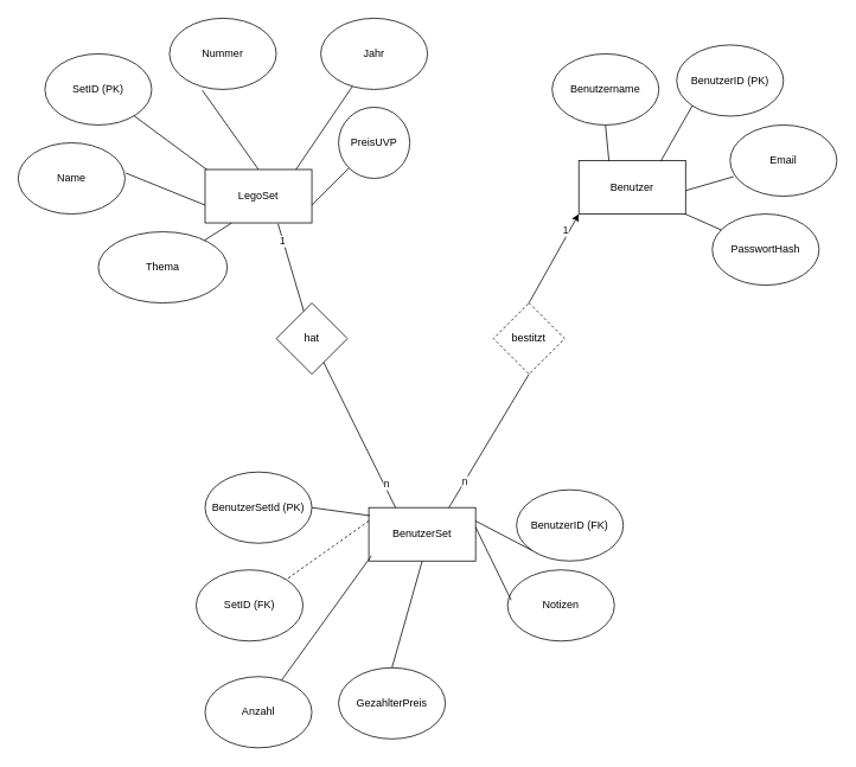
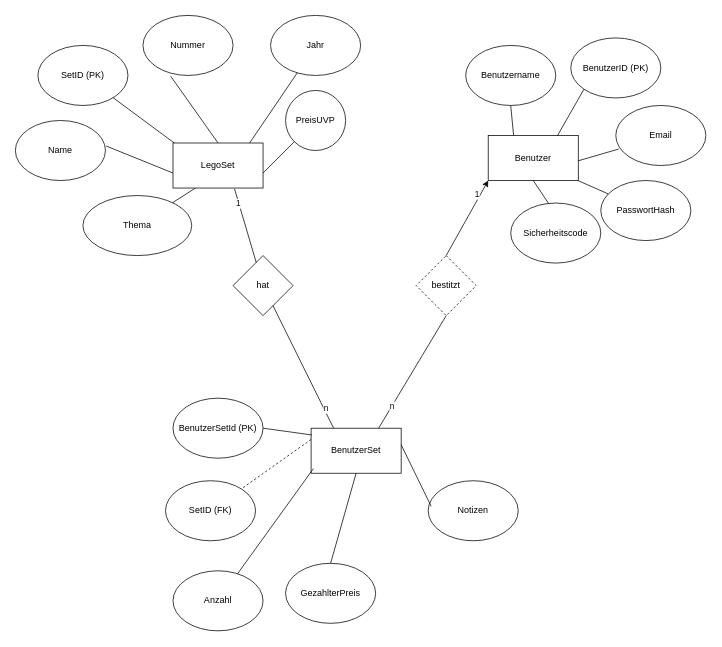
  <mxCell id="0" />
  <mxCell id="1" parent="0" />
  <mxCell id="2" value="BenutzerID (PK)" style="ellipse;whiteSpace=wrap;html=1;" vertex="1" parent="1"><mxGeometry x="760" y="50" width="120" height="80" as="geometry" /></mxCell>
  <mxCell id="3" value="Benutzername" style="ellipse;whiteSpace=wrap;html=1;" vertex="1" parent="1"><mxGeometry x="620" y="60" width="120" height="80" as="geometry" /></mxCell>
  <mxCell id="4" value="Email" style="ellipse;whiteSpace=wrap;html=1;" vertex="1" parent="1"><mxGeometry x="820" y="140" width="120" height="80" as="geometry" /></mxCell>
  <mxCell id="5" value="PasswortHash" style="ellipse;whiteSpace=wrap;html=1;" vertex="1" parent="1"><mxGeometry x="800" y="240" width="120" height="80" as="geometry" /></mxCell>
+ <mxCell id="6" value="Sicherheitscode" style="ellipse;whiteSpace=wrap;html=1;" vertex="1" parent="1"><mxGeometry x="680" y="270" width="120" height="80" as="geometry" /></mxCell>
  <mxCell id="7" value="" style="endArrow=none;html=1;rounded=0;entryX=0.958;entryY=0.725;entryDx=0;entryDy=0;entryPerimeter=0;" edge="1" parent="1" source="5"><mxGeometry width="50" height="50" relative="1" as="geometry"><mxPoint x="510" y="570" as="sourcePoint" /><mxPoint x="764.96" y="238" as="targetPoint" /></mxGeometry></mxCell>
+ <mxCell id="8" value="" style="endArrow=none;html=1;rounded=0;entryX=0.5;entryY=1;entryDx=0;entryDy=0;exitX=0.417;exitY=0;exitDx=0;exitDy=0;exitPerimeter=0;" edge="1" parent="1" source="6" target="24"><mxGeometry width="50" height="50" relative="1" as="geometry"><mxPoint x="830" y="290" as="sourcePoint" /><mxPoint x="701.96" y="263.04" as="targetPoint" /><Array as="points" /></mxGeometry></mxCell>
  <mxCell id="9" value="" style="endArrow=none;html=1;rounded=0;entryX=0.992;entryY=0.425;entryDx=0;entryDy=0;entryPerimeter=0;exitX=0.033;exitY=0.725;exitDx=0;exitDy=0;exitPerimeter=0;" edge="1" parent="1" source="4"><mxGeometry width="50" height="50" relative="1" as="geometry"><mxPoint x="840" y="300" as="sourcePoint" /><mxPoint x="769.04" y="214" as="targetPoint" /></mxGeometry></mxCell>
  <mxCell id="10" value="" style="endArrow=none;html=1;rounded=0;exitX=0;exitY=1;exitDx=0;exitDy=0;" edge="1" parent="1" source="2"><mxGeometry width="50" height="50" relative="1" as="geometry"><mxPoint x="850" y="310" as="sourcePoint" /><mxPoint x="739.479" y="185.161" as="targetPoint" /></mxGeometry></mxCell>
  <mxCell id="11" value="" style="endArrow=none;html=1;rounded=0;exitX=0.5;exitY=1;exitDx=0;exitDy=0;" edge="1" parent="1" source="3"><mxGeometry width="50" height="50" relative="1" as="geometry"><mxPoint x="860" y="320" as="sourcePoint" /><mxPoint x="684.204" y="183.886" as="targetPoint" /></mxGeometry></mxCell>
  <mxCell id="12" value="SetID (PK)" style="ellipse;whiteSpace=wrap;html=1;" vertex="1" parent="1"><mxGeometry x="50" y="60" width="120" height="80" as="geometry" /></mxCell>
  <mxCell id="13" value="" style="endArrow=none;html=1;rounded=0;exitX=0;exitY=0;exitDx=0;exitDy=0;" edge="1" parent="1" target="12"><mxGeometry width="50" height="50" relative="1" as="geometry"><mxPoint x="247.574" y="201.716" as="sourcePoint" /><mxPoint x="560" y="520" as="targetPoint" /></mxGeometry></mxCell>
  <mxCell id="14" value="Nummer" style="ellipse;whiteSpace=wrap;html=1;" vertex="1" parent="1"><mxGeometry x="190" y="20" width="120" height="80" as="geometry" /></mxCell>
  <mxCell id="15" value="Name" style="ellipse;whiteSpace=wrap;html=1;" vertex="1" parent="1"><mxGeometry x="20" y="160" width="120" height="80" as="geometry" /></mxCell>
  <mxCell id="16" value="Thema" style="ellipse;whiteSpace=wrap;html=1;" vertex="1" parent="1"><mxGeometry x="110" y="260" width="145" height="80" as="geometry" /></mxCell>
  <mxCell id="17" value="Jahr" style="ellipse;whiteSpace=wrap;html=1;" vertex="1" parent="1"><mxGeometry x="360" y="20" width="120" height="80" as="geometry" /></mxCell>
  <mxCell id="18" value="PreisUVP" style="ellipse;whiteSpace=wrap;html=1;" vertex="1" parent="1"><mxGeometry x="380" y="120" width="80" height="80" as="geometry" /></mxCell>
  <mxCell id="19" value="" style="endArrow=none;html=1;rounded=0;entryX=0.308;entryY=1.013;entryDx=0;entryDy=0;entryPerimeter=0;exitX=0.5;exitY=0;exitDx=0;exitDy=0;" edge="1" parent="1" target="14"><mxGeometry width="50" height="50" relative="1" as="geometry"><mxPoint x="290" y="190" as="sourcePoint" /><mxPoint x="190" y="135" as="targetPoint" /></mxGeometry></mxCell>
  <mxCell id="20" value="" style="endArrow=none;html=1;rounded=0;exitX=0.817;exitY=0.075;exitDx=0;exitDy=0;exitPerimeter=0;" edge="1" parent="1" target="17"><mxGeometry width="50" height="50" relative="1" as="geometry"><mxPoint x="328.04" y="196" as="sourcePoint" /><mxPoint x="297" y="151" as="targetPoint" /></mxGeometry></mxCell>
  <mxCell id="21" value="" style="endArrow=none;html=1;rounded=0;exitX=1;exitY=0.5;exitDx=0;exitDy=0;" edge="1" parent="1" target="18"><mxGeometry width="50" height="50" relative="1" as="geometry"><mxPoint x="350" y="230" as="sourcePoint" /><mxPoint x="307" y="161" as="targetPoint" /></mxGeometry></mxCell>
  <mxCell id="22" value="" style="endArrow=none;html=1;rounded=0;entryX=0.25;entryY=1;entryDx=0;entryDy=0;" edge="1" parent="1" source="16" target="25"><mxGeometry width="50" height="50" relative="1" as="geometry"><mxPoint x="320" y="210" as="sourcePoint" /><mxPoint x="256.718" y="263.282" as="targetPoint" /></mxGeometry></mxCell>
  <mxCell id="23" value="" style="endArrow=none;html=1;rounded=0;entryX=1.008;entryY=0.425;entryDx=0;entryDy=0;entryPerimeter=0;exitX=0;exitY=0.5;exitDx=0;exitDy=0;" edge="1" parent="1" target="15"><mxGeometry width="50" height="50" relative="1" as="geometry"><mxPoint x="230" y="230" as="sourcePoint" /><mxPoint x="327" y="181" as="targetPoint" /></mxGeometry></mxCell>
  <mxCell id="24" value="Benutzer" style="rounded=0;whiteSpace=wrap;html=1;" vertex="1" parent="1"><mxGeometry x="650" y="180" width="120" height="60" as="geometry" /></mxCell>
  <mxCell id="25" value="LegoSet" style="rounded=0;whiteSpace=wrap;html=1;" vertex="1" parent="1"><mxGeometry x="230" y="190" width="120" height="60" as="geometry" /></mxCell>
  <mxCell id="26" value="BenutzerSet" style="rounded=0;whiteSpace=wrap;html=1;" vertex="1" parent="1"><mxGeometry x="414" y="570" width="120" height="60" as="geometry" /></mxCell>
  <mxCell id="27" value="BenutzerSetId (PK)" style="ellipse;whiteSpace=wrap;html=1;" vertex="1" parent="1"><mxGeometry x="230" y="530" width="120" height="80" as="geometry" /></mxCell>
- <mxCell id="28" value="BenutzerID (FK)" style="ellipse;whiteSpace=wrap;html=1;" vertex="1" parent="1"><mxGeometry x="580" y="550" width="120" height="80" as="geometry" /></mxCell>
  <mxCell id="29" value="SetID (FK)" style="ellipse;whiteSpace=wrap;html=1;" vertex="1" parent="1"><mxGeometry x="220" y="640" width="120" height="80" as="geometry" /></mxCell>
  <mxCell id="30" value="Anzahl" style="ellipse;whiteSpace=wrap;html=1;" vertex="1" parent="1"><mxGeometry x="230" y="760" width="120" height="80" as="geometry" /></mxCell>
  <mxCell id="31" value="GezahlterPreis" style="ellipse;whiteSpace=wrap;html=1;" vertex="1" parent="1"><mxGeometry x="380" y="750" width="120" height="80" as="geometry" /></mxCell>
  <mxCell id="32" value="Notizen" style="ellipse;whiteSpace=wrap;html=1;" vertex="1" parent="1"><mxGeometry x="570" y="640" width="120" height="80" as="geometry" /></mxCell>
- <mxCell id="33" value="" style="endArrow=none;html=1;rounded=0;entryX=0;entryY=1;entryDx=0;entryDy=0;exitX=1;exitY=0.25;exitDx=0;exitDy=0;" edge="1" parent="1" source="26" target="28"><mxGeometry width="50" height="50" relative="1" as="geometry"><mxPoint x="510" y="570" as="sourcePoint" /><mxPoint x="560" y="520" as="targetPoint" /></mxGeometry></mxCell>
  <mxCell id="34" value="" style="endArrow=none;html=1;rounded=0;entryX=0.033;entryY=0.425;entryDx=0;entryDy=0;entryPerimeter=0;exitX=1;exitY=0.367;exitDx=0;exitDy=0;exitPerimeter=0;" edge="1" parent="1" source="26" target="32"><mxGeometry width="50" height="50" relative="1" as="geometry"><mxPoint x="520" y="580" as="sourcePoint" /><mxPoint x="578" y="553" as="targetPoint" /></mxGeometry></mxCell>
  <mxCell id="35" value="" style="endArrow=none;html=1;rounded=0;entryX=0.5;entryY=0;entryDx=0;entryDy=0;exitX=0.5;exitY=1;exitDx=0;exitDy=0;" edge="1" parent="1" source="26" target="31"><mxGeometry width="50" height="50" relative="1" as="geometry"><mxPoint x="540" y="600" as="sourcePoint" /><mxPoint x="598" y="573" as="targetPoint" /></mxGeometry></mxCell>
  <mxCell id="36" value="" style="endArrow=none;html=1;rounded=0;entryX=0.025;entryY=0.9;entryDx=0;entryDy=0;entryPerimeter=0;" edge="1" parent="1" source="30" target="26"><mxGeometry width="50" height="50" relative="1" as="geometry"><mxPoint x="550" y="610" as="sourcePoint" /><mxPoint x="608" y="583" as="targetPoint" /></mxGeometry></mxCell>
  <mxCell id="37" value="" style="endArrow=none;html=1;rounded=0;exitX=0;exitY=0.25;exitDx=0;exitDy=0;dashed=1;" edge="1" parent="1" source="26" target="29"><mxGeometry width="50" height="50" relative="1" as="geometry"><mxPoint x="410" y="590" as="sourcePoint" /><mxPoint x="618" y="593" as="targetPoint" /></mxGeometry></mxCell>
  <mxCell id="38" value="" style="endArrow=none;html=1;rounded=0;exitX=1;exitY=0.5;exitDx=0;exitDy=0;entryX=0.008;entryY=0.15;entryDx=0;entryDy=0;entryPerimeter=0;" edge="1" parent="1" source="27" target="26"><mxGeometry width="50" height="50" relative="1" as="geometry"><mxPoint x="580" y="640" as="sourcePoint" /><mxPoint x="410" y="580" as="targetPoint" /></mxGeometry></mxCell>
  <mxCell id="39" value="hat" style="rhombus;whiteSpace=wrap;html=1;" vertex="1" parent="1"><mxGeometry x="310" y="340" width="80" height="80" as="geometry" /></mxCell>
  <mxCell id="40" value="bestitzt" style="rhombus;whiteSpace=wrap;html=1;dashed=1;" vertex="1" parent="1"><mxGeometry x="554" y="340" width="80" height="80" as="geometry" /></mxCell>
  <mxCell id="41" value="" style="endArrow=classic;html=1;rounded=0;entryX=0;entryY=1;entryDx=0;entryDy=0;exitX=0.5;exitY=0;exitDx=0;exitDy=0;" edge="1" parent="1" source="40" target="24"><mxGeometry width="50" height="50" relative="1" as="geometry"><mxPoint x="740" y="280" as="sourcePoint" /><mxPoint x="720" y="250" as="targetPoint" /><Array as="points" /></mxGeometry></mxCell>
  <mxCell id="42" value="1" style="edgeLabel;html=1;align=center;verticalAlign=middle;resizable=0;points=[];" vertex="1" connectable="0" parent="41"><mxGeometry x="0.583" y="4" relative="1" as="geometry"><mxPoint as="offset" /></mxGeometry></mxCell>
  <mxCell id="43" value="" style="endArrow=none;html=1;rounded=0;entryX=0.75;entryY=0;entryDx=0;entryDy=0;exitX=0.5;exitY=1;exitDx=0;exitDy=0;" edge="1" parent="1" source="40" target="26"><mxGeometry width="50" height="50" relative="1" as="geometry"><mxPoint x="604" y="350" as="sourcePoint" /><mxPoint x="660" y="250" as="targetPoint" /><Array as="points" /></mxGeometry></mxCell>
  <mxCell id="44" value="n" style="edgeLabel;html=1;align=center;verticalAlign=middle;resizable=0;points=[];" vertex="1" connectable="0" parent="43"><mxGeometry x="0.6" relative="1" as="geometry"><mxPoint as="offset" /></mxGeometry></mxCell>
  <mxCell id="45" value="" style="endArrow=none;html=1;rounded=0;entryX=0.683;entryY=1.017;entryDx=0;entryDy=0;entryPerimeter=0;" edge="1" parent="1" source="39" target="25"><mxGeometry width="50" height="50" relative="1" as="geometry"><mxPoint x="226" y="284" as="sourcePoint" /><mxPoint x="270" y="260" as="targetPoint" /></mxGeometry></mxCell>
  <mxCell id="46" value="1" style="edgeLabel;html=1;align=center;verticalAlign=middle;resizable=0;points=[];" vertex="1" connectable="0" parent="45"><mxGeometry x="0.597" y="1" relative="1" as="geometry"><mxPoint as="offset" /></mxGeometry></mxCell>
  <mxCell id="47" value="" style="endArrow=none;html=1;rounded=0;entryX=0.25;entryY=0;entryDx=0;entryDy=0;" edge="1" parent="1" source="39" target="26"><mxGeometry width="50" height="50" relative="1" as="geometry"><mxPoint x="351" y="359" as="sourcePoint" /><mxPoint x="322" y="261" as="targetPoint" /></mxGeometry></mxCell>
  <mxCell id="48" value="n" style="edgeLabel;html=1;align=center;verticalAlign=middle;resizable=0;points=[];" vertex="1" connectable="0" parent="47"><mxGeometry x="0.691" y="2" relative="1" as="geometry"><mxPoint as="offset" /></mxGeometry></mxCell>
